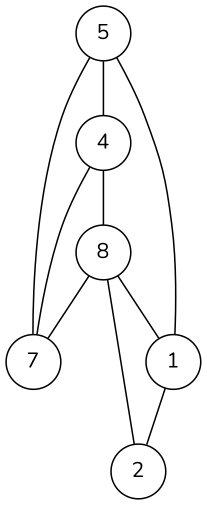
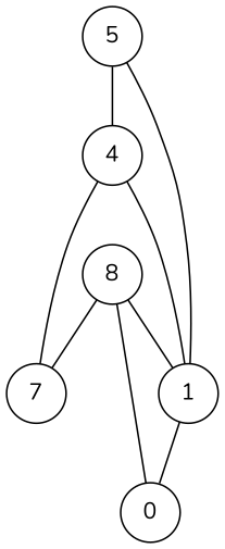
  graph {
    fontname=Nunito
    node [fontname=Nunito shape=circle]
    edge [fontname=Nunito]
    n1 [label=7]
    4
    1
-   2
+   2 [label=0]
    5
    n6 [label=8]
    4 -- n1
-   4 -- n6
+   4 -- 1
    1 -- 2
-   5 -- n1
    5 -- 4
    5 -- 1
    n6 -- n1
    n6 -- 1
    n6 -- 2
  }
